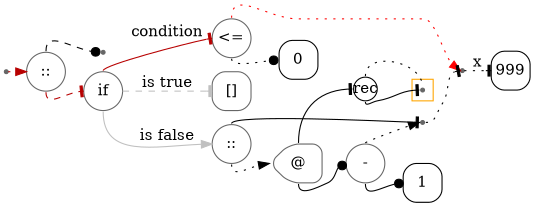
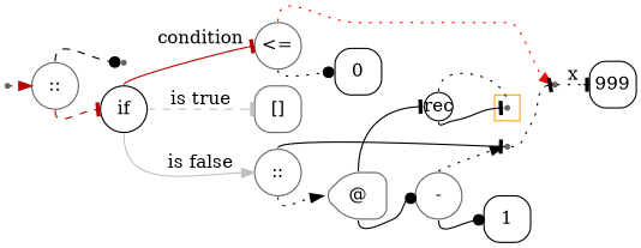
  digraph {
    labeldistance=0
    nodesep=.175
    rankdir=LR
    ranksep=.175
    node [color=gray40 fixedsize=true orientation=90 shape=circle style=rounded]
    edge [arrowhead=tee arrowtail=none headport=w style=dotted tailport=n]
    ndcluster_nd117 [shape=point style=""]
    nd1 [shape=point orientation="" style=""]
    n3 [label="::" orientation=""]
    n4 [label=" " shape=point]
-   n5 [label=if orientation=""]
+   n5 [color=black label=if orientation=""]
    n6 [label="<=" orientation=""]
    n7 [label="[]" shape=square]
    n8 [label="::" orientation=""]
    n9 [color=black label=999 shape=square]
    n10 [color=black height=.3 label=rec width=.3 orientation=""]
    n11 [color=black label=0 shape=square]
    n12 [label=" " shape=point]
    n13 [label="@" shape=house]
    n14 [label=" " shape=point]
    n15 [label="-" orientation=""]
    n16 [color=black label=1 shape=square]
    subgraph cluster_1 {
      color=orange
      style=fill
      ndcluster_nd117
    }
    nd1 -> n3 [arrowhead=normal color="#b70000" tailport=e]
    n3 -> n4 [arrowhead=dot style=dashed]
    n3 -> n5 [color="#b70000" style=dashed tailport=s]
    n5 -> n6 [color="#b70000" label=condition style=solid]
    n5 -> n7 [color=grey label="is true" style=dashed tailport=e]
    n5 -> n8 [arrowhead=normal color=grey label="is false" style=solid tailport=s]
    n6 -> n11 [arrowhead=dot tailport=s]
    n6 -> n12 [arrowhead=normal color=red]
    n8 -> n13 [arrowhead=normal tailport=s]
    n8 -> n14 [style=solid]
    n10 -> ndcluster_nd117 [arrowhead=none dir=back headport=n]
    n10 -> ndcluster_nd117 [style=solid tailport=s]
    n12 -> n9 [label=x tailport=e]
    n13 -> n10 [style=solid]
    n13 -> n15 [arrowhead=dot style=solid tailport=s]
    n14 -> n12 [tailport=e]
    n15 -> n14 [arrowhead=normal]
    n15 -> n16 [arrowhead=dot style=solid tailport=s]
  }
